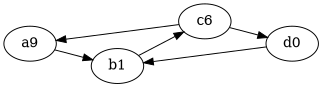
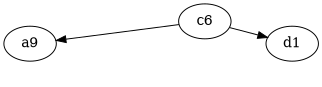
  digraph {
    rankdir=LR
    node [type=tmsg]
    edge [type=xy]
    n1 [label=a9]
-   b1
    n3 [label=c6]
-   d1 [label=d0]
-   n1 -> b1
-   b1 -> n3
+   d1
    n3 -> n1
    n3 -> d1
-   d1 -> b1
  }
